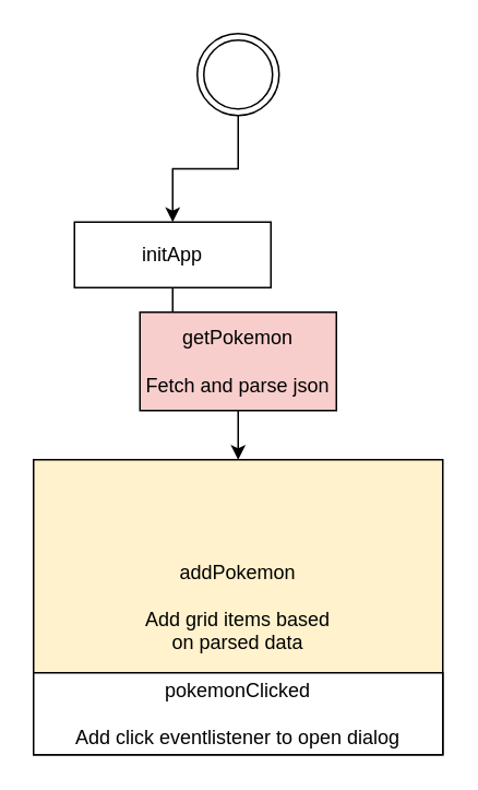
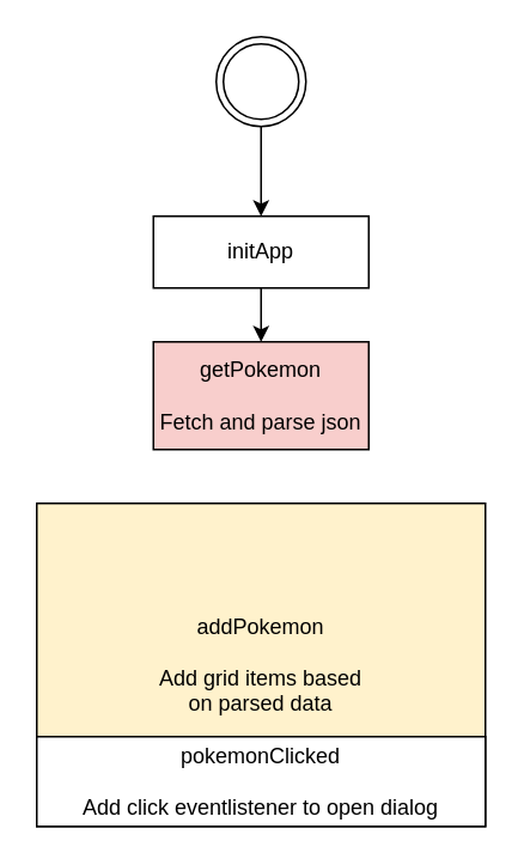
  <mxCell id="0" />
  <mxCell id="1" parent="0" />
  <mxCell id="2" style="edgeStyle=orthogonalEdgeStyle;rounded=0;orthogonalLoop=1;jettySize=auto;html=1;entryX=0.5;entryY=0;entryDx=0;entryDy=0;" edge="1" parent="1" source="3" target="5"><mxGeometry relative="1" as="geometry" /></mxCell>
  <mxCell id="3" value="" style="ellipse;shape=doubleEllipse;whiteSpace=wrap;html=1;aspect=fixed;" vertex="1" parent="1"><mxGeometry x="120" y="20" width="50" height="50" as="geometry" /></mxCell>
  <mxCell id="4" style="edgeStyle=orthogonalEdgeStyle;rounded=0;orthogonalLoop=1;jettySize=auto;html=1;entryX=0.5;entryY=0;entryDx=0;entryDy=0;" edge="1" parent="1" source="5" target="7"><mxGeometry relative="1" as="geometry"><mxPoint x="145" y="220" as="targetPoint" /></mxGeometry></mxCell>
- <mxCell id="5" value="initApp" style="rounded=0;whiteSpace=wrap;html=1;" vertex="1" parent="1"><mxGeometry x="45" y="135" width="120" height="40" as="geometry" /></mxCell>
- <mxCell id="6" style="edgeStyle=orthogonalEdgeStyle;rounded=0;orthogonalLoop=1;jettySize=auto;html=1;entryX=0.5;entryY=0;entryDx=0;entryDy=0;" edge="1" parent="1" source="7" target="8"><mxGeometry relative="1" as="geometry" /></mxCell>
+ <mxCell id="5" value="initApp" style="rounded=0;whiteSpace=wrap;html=1;" vertex="1" parent="1"><mxGeometry x="85" y="120" width="120" height="40" as="geometry" /></mxCell>
  <mxCell id="7" value="getPokemon&lt;br&gt;&lt;br&gt;Fetch and parse json" style="rounded=0;whiteSpace=wrap;html=1;fillColor=#f8cecc;" vertex="1" parent="1"><mxGeometry x="85" y="190" width="120" height="60" as="geometry" /></mxCell>
  <mxCell id="8" value="addPokemon&lt;br&gt;&lt;br&gt;Add grid items based&lt;br&gt;on parsed data" style="rounded=0;whiteSpace=wrap;html=1;fillColor=#fff2cc;" vertex="1" parent="1"><mxGeometry x="20" y="280" width="250" height="180" as="geometry" /></mxCell>
  <mxCell id="9" value="pokemonClicked&lt;br&gt;&lt;br&gt;Add click eventlistener to open dialog" style="rounded=0;whiteSpace=wrap;html=1;" vertex="1" parent="1"><mxGeometry x="20" y="410" width="250" height="50" as="geometry" /></mxCell>
